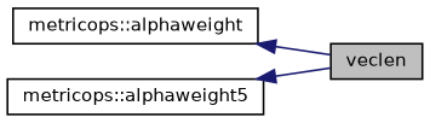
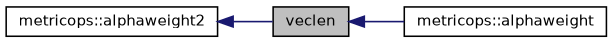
  digraph {
    rankdir=LR
    node [color=black fontname=Helvetica fontsize=10 shape=record]
    edge [color=midnightblue dir=back fontname=Helvetica fontsize=10 labelfontname=Helvetica labelfontsize=10 style=solid]
    n1 [fillcolor=grey75 fontcolor=black height=0.2 label=veclen style=filled width=0.4]
    n2 [height=0.2 label="metricops::alphaweight" width=0.4]
-   n3 [height=0.2 label="metricops::alphaweight5" width=0.4]
-   n2 -> n1
+   n3 [height=0.2 label="metricops::alphaweight2" width=0.4]
+   n1 -> n2
    n3 -> n1
  }
